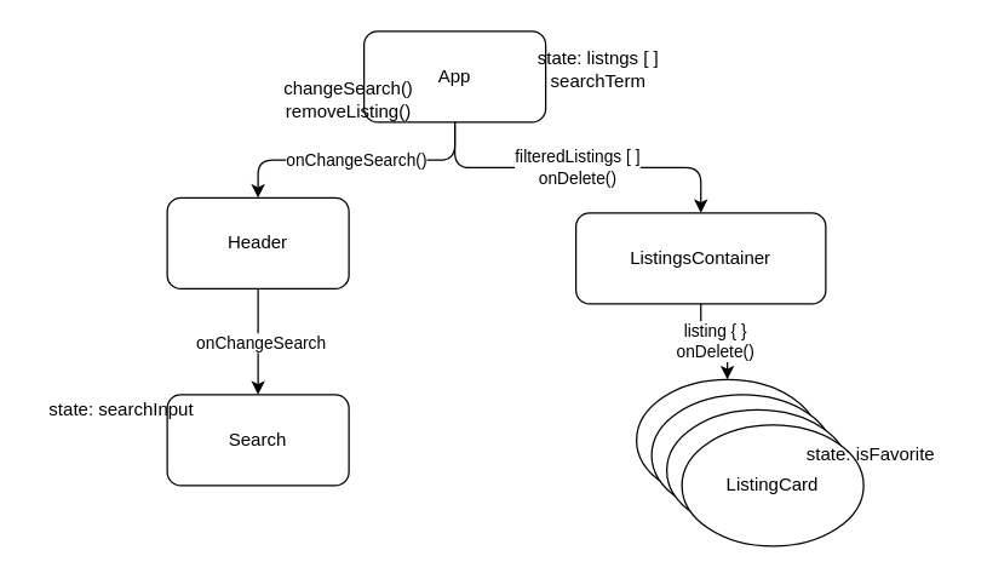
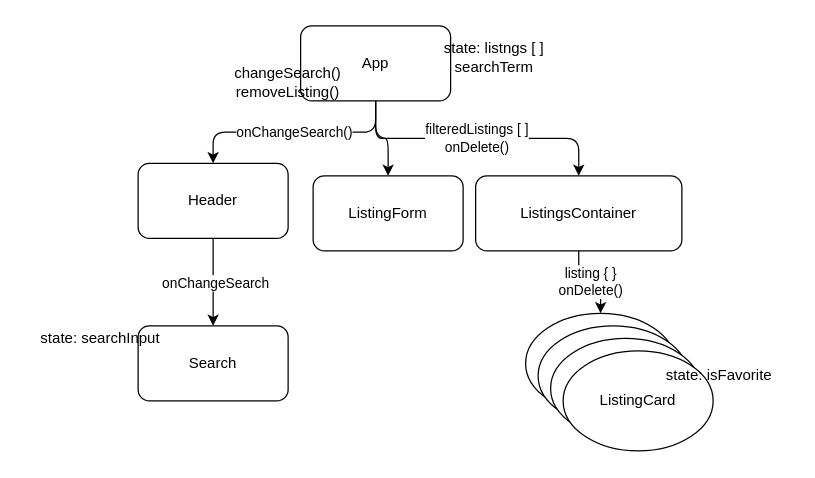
  <mxCell id="0" />
  <mxCell id="1" parent="0" />
  <mxCell id="2" value="onChangeSearch()" style="edgeStyle=orthogonalEdgeStyle;html=1;exitX=0.5;exitY=1;exitDx=0;exitDy=0;entryX=0.5;entryY=0;entryDx=0;entryDy=0;" edge="1" parent="1" source="5" target="8"><mxGeometry relative="1" as="geometry" /></mxCell>
  <mxCell id="3" value="filteredListings [ ]&lt;br&gt;onDelete()" style="edgeStyle=orthogonalEdgeStyle;html=1;exitX=0.5;exitY=1;exitDx=0;exitDy=0;entryX=0.5;entryY=0;entryDx=0;entryDy=0;" edge="1" parent="1" source="5" target="10"><mxGeometry relative="1" as="geometry" /></mxCell>
+ <mxCell id="4" style="edgeStyle=orthogonalEdgeStyle;html=1;exitX=0.5;exitY=1;exitDx=0;exitDy=0;entryX=0.5;entryY=0;entryDx=0;entryDy=0;" edge="1" parent="1" source="5" target="19"><mxGeometry relative="1" as="geometry" /></mxCell>
  <mxCell id="5" value="App" style="rounded=1;whiteSpace=wrap;html=1;" vertex="1" parent="1"><mxGeometry x="240" y="20" width="120" height="60" as="geometry" /></mxCell>
  <mxCell id="6" style="edgeStyle=orthogonalEdgeStyle;html=1;exitX=0.5;exitY=1;exitDx=0;exitDy=0;entryX=0.5;entryY=0;entryDx=0;entryDy=0;" edge="1" parent="1" source="8" target="11"><mxGeometry relative="1" as="geometry" /></mxCell>
  <mxCell id="7" value="onChangeSearch" style="edgeLabel;html=1;align=center;verticalAlign=middle;resizable=0;points=[];" vertex="1" connectable="0" parent="6"><mxGeometry y="1" relative="1" as="geometry"><mxPoint as="offset" /></mxGeometry></mxCell>
  <mxCell id="8" value="Header" style="rounded=1;whiteSpace=wrap;html=1;" vertex="1" parent="1"><mxGeometry x="110" y="130" width="120" height="60" as="geometry" /></mxCell>
  <mxCell id="9" value="listing { }&lt;br&gt;onDelete()" style="edgeStyle=orthogonalEdgeStyle;html=1;exitX=0.5;exitY=1;exitDx=0;exitDy=0;entryX=0.5;entryY=0;entryDx=0;entryDy=0;" edge="1" parent="1" source="10" target="12"><mxGeometry relative="1" as="geometry" /></mxCell>
  <mxCell id="10" value="ListingsContainer" style="rounded=1;whiteSpace=wrap;html=1;" vertex="1" parent="1"><mxGeometry x="380" y="140" width="165" height="60" as="geometry" /></mxCell>
  <mxCell id="11" value="Search" style="rounded=1;whiteSpace=wrap;html=1;" vertex="1" parent="1"><mxGeometry x="110" y="260" width="120" height="60" as="geometry" /></mxCell>
  <mxCell id="12" value="ListingCard" style="ellipse;whiteSpace=wrap;html=1;" vertex="1" parent="1"><mxGeometry x="420" y="250" width="120" height="80" as="geometry" /></mxCell>
  <mxCell id="13" value="ListingCard" style="ellipse;whiteSpace=wrap;html=1;" vertex="1" parent="1"><mxGeometry x="430" y="260" width="120" height="80" as="geometry" /></mxCell>
  <mxCell id="14" value="ListingCard" style="ellipse;whiteSpace=wrap;html=1;" vertex="1" parent="1"><mxGeometry x="440" y="270" width="120" height="80" as="geometry" /></mxCell>
  <mxCell id="15" value="ListingCard" style="ellipse;whiteSpace=wrap;html=1;" vertex="1" parent="1"><mxGeometry x="450" y="280" width="120" height="80" as="geometry" /></mxCell>
  <mxCell id="16" value="state: listngs [ ]&lt;br&gt;searchTerm" style="text;html=1;strokeColor=none;fillColor=none;align=center;verticalAlign=middle;whiteSpace=wrap;rounded=0;" vertex="1" parent="1"><mxGeometry x="330" y="30" width="130" height="30" as="geometry" /></mxCell>
  <mxCell id="17" value="state: isFavorite" style="text;html=1;strokeColor=none;fillColor=none;align=center;verticalAlign=middle;whiteSpace=wrap;rounded=0;" vertex="1" parent="1"><mxGeometry x="520" y="285" width="110" height="30" as="geometry" /></mxCell>
  <mxCell id="18" value="changeSearch()&lt;br&gt;removeListing()" style="text;html=1;strokeColor=none;fillColor=none;align=center;verticalAlign=middle;whiteSpace=wrap;rounded=0;" vertex="1" parent="1"><mxGeometry x="200" y="50" width="60" height="30" as="geometry" /></mxCell>
+ <mxCell id="19" value="ListingForm" style="rounded=1;whiteSpace=wrap;html=1;" vertex="1" parent="1"><mxGeometry x="250" y="140" width="120" height="60" as="geometry" /></mxCell>
  <mxCell id="20" value="state: searchInput" style="text;html=1;strokeColor=none;fillColor=none;align=center;verticalAlign=middle;whiteSpace=wrap;rounded=0;" vertex="1" parent="1"><mxGeometry x="20" y="255" width="120" height="30" as="geometry" /></mxCell>
